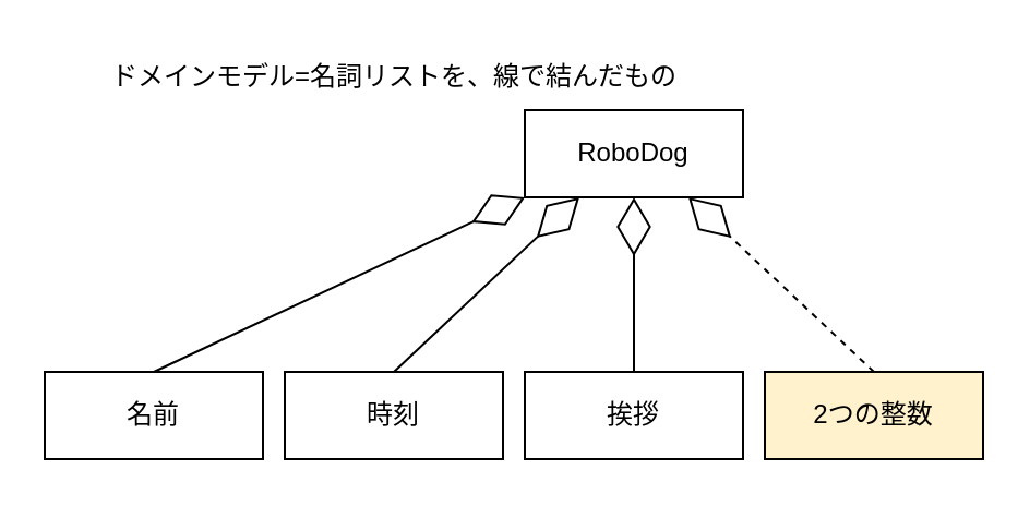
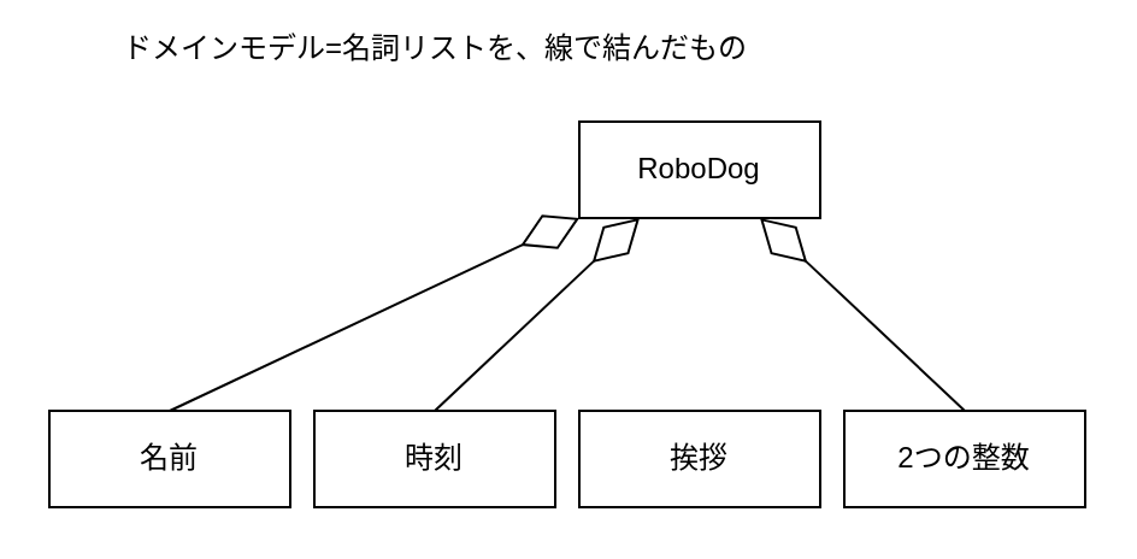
  <mxCell id="0" />
  <mxCell id="1" parent="0" />
  <mxCell id="2" value="RoboDog" style="rounded=0;whiteSpace=wrap;html=1;" vertex="1" parent="1"><mxGeometry x="240" y="50" width="100" height="40" as="geometry" /></mxCell>
  <mxCell id="3" value="名前" style="rounded=0;whiteSpace=wrap;html=1;" vertex="1" parent="1"><mxGeometry x="20" y="170" width="100" height="40" as="geometry" /></mxCell>
  <mxCell id="4" value="" style="endArrow=diamondThin;endFill=0;endSize=24;html=1;entryX=0;entryY=1;entryDx=0;entryDy=0;exitX=0.5;exitY=0;exitDx=0;exitDy=0;" edge="1" parent="1" source="3" target="2"><mxGeometry width="160" relative="1" as="geometry"><mxPoint x="180" y="270" as="sourcePoint" /><mxPoint x="340" y="270" as="targetPoint" /></mxGeometry></mxCell>
  <mxCell id="5" value="時刻" style="rounded=0;whiteSpace=wrap;html=1;" vertex="1" parent="1"><mxGeometry x="130" y="170" width="100" height="40" as="geometry" /></mxCell>
- <mxCell id="6" value="2つの整数" style="rounded=0;whiteSpace=wrap;html=1;fillColor=#fff2cc;" vertex="1" parent="1"><mxGeometry x="350" y="170" width="100" height="40" as="geometry" /></mxCell>
+ <mxCell id="6" value="2つの整数" style="rounded=0;whiteSpace=wrap;html=1;" vertex="1" parent="1"><mxGeometry x="350" y="170" width="100" height="40" as="geometry" /></mxCell>
  <mxCell id="7" value="挨拶" style="rounded=0;whiteSpace=wrap;html=1;" vertex="1" parent="1"><mxGeometry x="240" y="170" width="100" height="40" as="geometry" /></mxCell>
  <mxCell id="8" value="" style="endArrow=diamondThin;endFill=0;endSize=24;html=1;entryX=0.25;entryY=1;entryDx=0;entryDy=0;exitX=0.5;exitY=0;exitDx=0;exitDy=0;" edge="1" parent="1" source="5" target="2"><mxGeometry width="160" relative="1" as="geometry"><mxPoint x="80" y="180" as="sourcePoint" /><mxPoint x="125" y="120" as="targetPoint" /></mxGeometry></mxCell>
- <mxCell id="9" value="" style="endArrow=diamondThin;endFill=0;endSize=24;html=1;entryX=0.5;entryY=1;entryDx=0;entryDy=0;exitX=0.5;exitY=0;exitDx=0;exitDy=0;" edge="1" parent="1" source="7" target="2"><mxGeometry width="160" relative="1" as="geometry"><mxPoint x="90" y="190" as="sourcePoint" /><mxPoint x="135" y="130" as="targetPoint" /></mxGeometry></mxCell>
- <mxCell id="10" value="" style="endArrow=diamondThin;endFill=0;endSize=24;html=1;entryX=0.75;entryY=1;entryDx=0;entryDy=0;exitX=0.5;exitY=0;exitDx=0;exitDy=0;dashed=1;" edge="1" parent="1" source="6" target="2"><mxGeometry width="160" relative="1" as="geometry"><mxPoint x="445" y="170" as="sourcePoint" /><mxPoint x="360" y="100" as="targetPoint" /></mxGeometry></mxCell>
- <mxCell id="11" value="ドメインモデル=名詞リストを、線で結んだもの" style="text;html=1;align=center;verticalAlign=middle;resizable=0;points=[];autosize=1;strokeColor=none;fillColor=none;" vertex="1" parent="1"><mxGeometry x="40" y="20" width="280" height="30" as="geometry" /></mxCell>
+ <mxCell id="10" value="" style="endArrow=diamondThin;endFill=0;endSize=24;html=1;entryX=0.75;entryY=1;entryDx=0;entryDy=0;exitX=0.5;exitY=0;exitDx=0;exitDy=0;" edge="1" parent="1" source="6" target="2"><mxGeometry width="160" relative="1" as="geometry"><mxPoint x="445" y="170" as="sourcePoint" /><mxPoint x="360" y="100" as="targetPoint" /></mxGeometry></mxCell>
+ <mxCell id="11" value="ドメインモデル=名詞リストを、線で結んだもの" style="text;html=1;align=center;verticalAlign=middle;resizable=0;points=[];autosize=1;strokeColor=none;fillColor=none;" vertex="1" parent="1"><mxGeometry x="40" y="5" width="280" height="30" as="geometry" /></mxCell>
